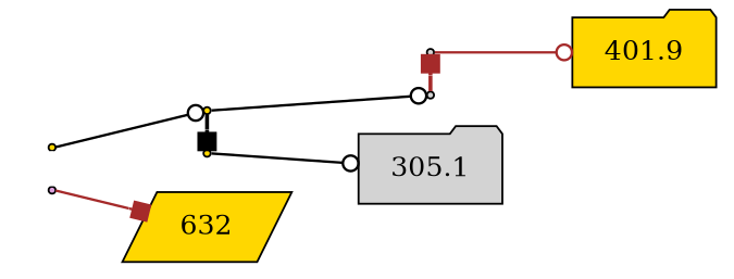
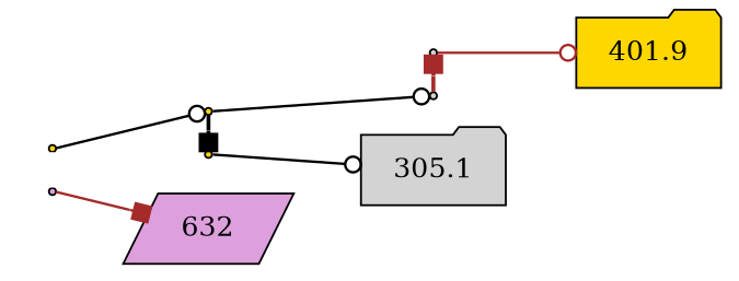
  strict digraph {
    compound=true
    newrank=true
    rankdir=LR
    node [fillcolor=gold shape=point style=filled]
    edge [arrowhead=odot color=black penwidth=1.3 style=solid]
    "PT_((2724-4019)-3051)" [height=0.05 width=0.05]
    PT_632 [fillcolor=plum height=0.05 width=0.05]
    "PT_(2724-4019)" [height=0.05 width=0.05]
    PT_3051 [height=0.05 width=0.05]
    PT_2724 [fillcolor=lightgrey height=0.05 width=0.05]
    PT_4019 [fillcolor=lightgrey height=0.05 width=0.05]
-   632 [height=0.5 shape=parallelogram width=0.79437]
+   632 [fillcolor=plum height=0.5 shape=parallelogram width=0.79437]
    305.1 [fillcolor=lightgrey height=0.5 shape=folder width=1.0291]
    401.9 [height=0.5 shape=folder width=1.0291]
    subgraph sub_1 {
      cluster=true
      rank=same
      "PT_((2724-4019)-3051)"
      PT_632
    }
    subgraph sub_2 {
      cluster=true
      rank=same
      "PT_(2724-4019)"
      PT_3051
    }
    subgraph sub_3 {
      cluster=true
      rank=same
      PT_2724
      PT_4019
    }
    "PT_((2724-4019)-3051)" -> PT_632 [arrowhead=none color=white penwidth=2.0 style=""]
    "PT_((2724-4019)-3051)" -> "PT_(2724-4019)" [style=bold]
    PT_632 -> 632 [arrowhead=box color=brown style=bold]
    "PT_(2724-4019)" -> PT_3051 [arrowhead=box penwidth=2.0]
    "PT_(2724-4019)" -> PT_2724
    PT_3051 -> 305.1 [style=bold]
    PT_2724 -> PT_4019 [arrowhead=box color=brown penwidth=2.0]
    PT_4019 -> 401.9 [color=brown]
  }
